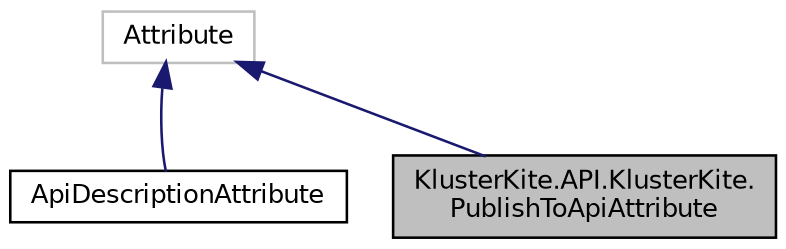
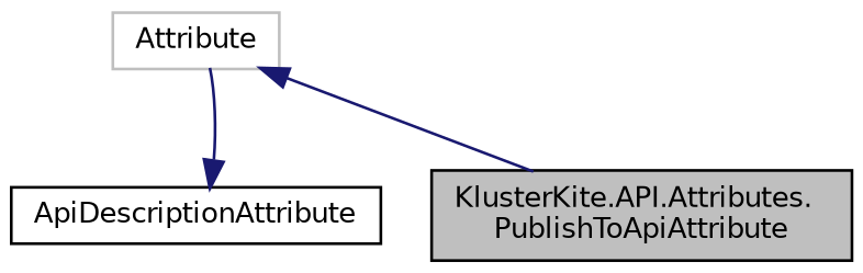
  digraph {
    node [color=black fillcolor=white fontname=Helvetica fontsize=10 shape=record style=filled]
    edge [color=midnightblue dir=back fontname=Helvetica fontsize=10 labelfontname=Helvetica labelfontsize=10 style=solid]
-   n1 [fillcolor=grey75 fontcolor=black height=0.2 label="KlusterKite.API.KlusterKite.\lPublishToApiAttribute" width=0.4]
+   n1 [fillcolor=grey75 fontcolor=black height=0.2 label="KlusterKite.API.Attributes.\lPublishToApiAttribute" width=0.4]
    n2 [height=0.2 label=ApiDescriptionAttribute width=0.4]
    n3 [color=grey75 height=0.2 label=Attribute width=0.4]
    n3 -> n1
-   n3 -> n2
+   n2 -> n3
  }
